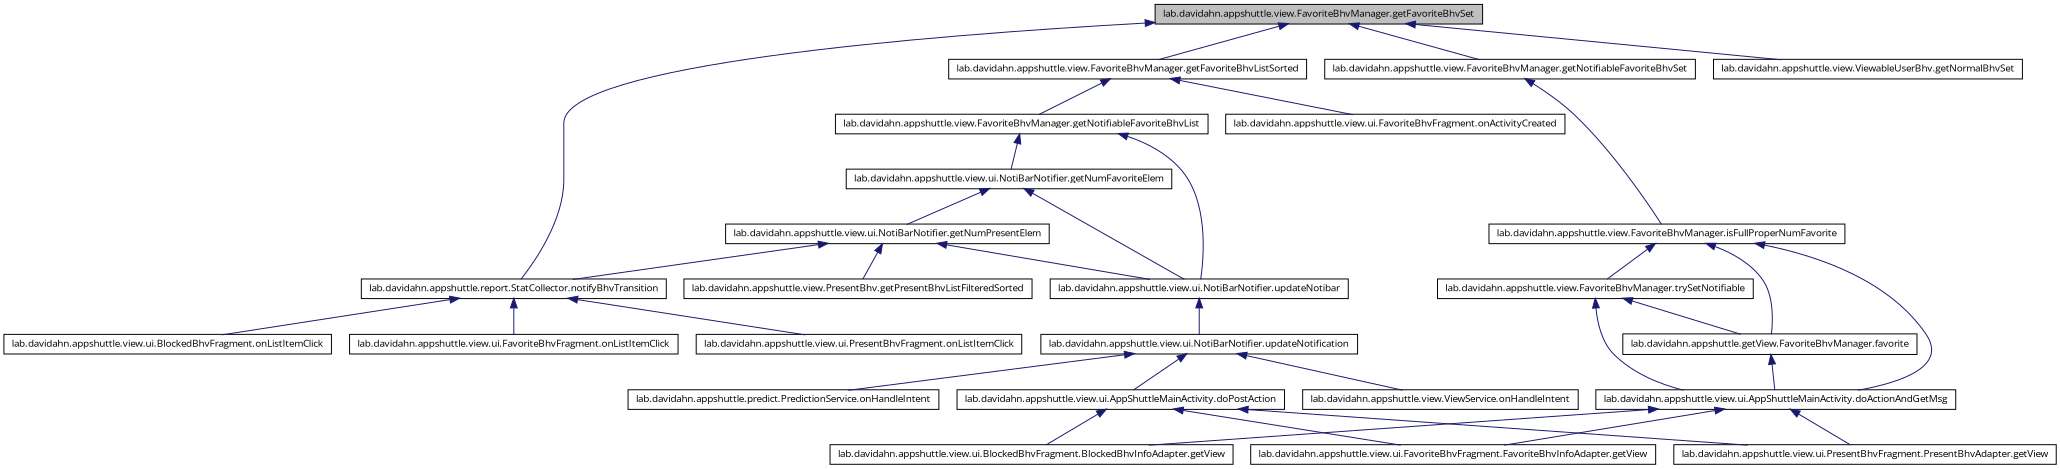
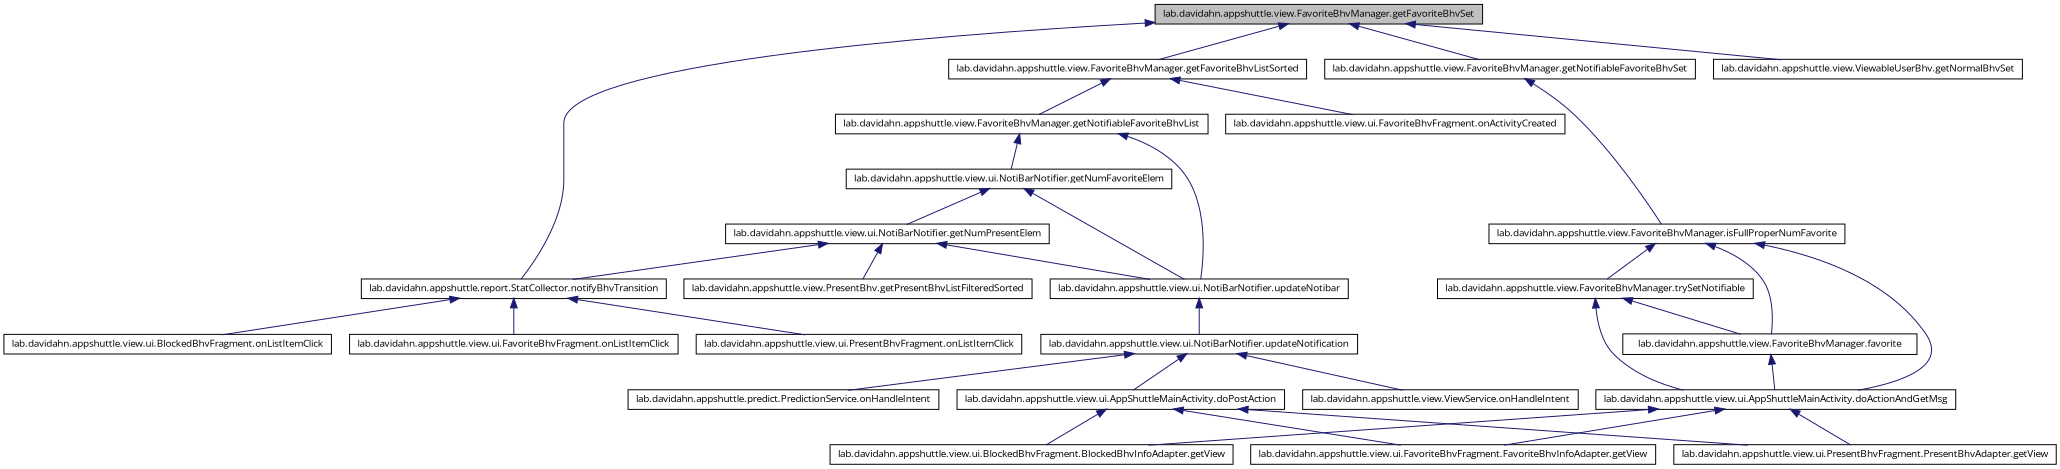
  digraph {
    rankdir=TB
    fontname="Open Sans"
    node [color=black fillcolor=white fontname="Open Sans" fontsize=10 shape=record style=filled]
    edge [color=midnightblue dir=back fontname="Open Sans" fontsize=10 labelfontname=Helvetica labelfontsize=10 style=solid]
    n1 [fillcolor=grey75 fontcolor=black height=0.2 label="lab.davidahn.appshuttle.view.FavoriteBhvManager.getFavoriteBhvSet" width=0.4]
    n2 [height=0.2 label="lab.davidahn.appshuttle.report.StatCollector.notifyBhvTransition" width=0.4]
    n3 [height=0.2 label="lab.davidahn.appshuttle.view.FavoriteBhvManager.getNotifiableFavoriteBhvSet" width=0.4]
    n4 [height=0.2 label="lab.davidahn.appshuttle.view.FavoriteBhvManager.getFavoriteBhvListSorted" width=0.4]
    n5 [height=0.2 label="lab.davidahn.appshuttle.view.ViewableUserBhv.getNormalBhvSet" width=0.4]
    n6 [height=0.2 label="lab.davidahn.appshuttle.view.ui.BlockedBhvFragment.onListItemClick" width=0.4]
    n7 [height=0.2 label="lab.davidahn.appshuttle.view.ui.FavoriteBhvFragment.onListItemClick" width=0.4]
    n8 [height=0.2 label="lab.davidahn.appshuttle.view.ui.PresentBhvFragment.onListItemClick" width=0.4]
    n9 [height=0.2 label="lab.davidahn.appshuttle.view.FavoriteBhvManager.isFullProperNumFavorite" width=0.4]
-   n10 [height=0.2 label="lab.davidahn.appshuttle.getView.FavoriteBhvManager.favorite" width=0.4]
+   n10 [height=0.2 label="lab.davidahn.appshuttle.view.FavoriteBhvManager.favorite" width=0.4]
    n11 [height=0.2 label="lab.davidahn.appshuttle.view.ui.AppShuttleMainActivity.doActionAndGetMsg" width=0.4]
    n12 [height=0.2 label="lab.davidahn.appshuttle.view.FavoriteBhvManager.trySetNotifiable" width=0.4]
    n13 [height=0.2 label="lab.davidahn.appshuttle.view.ui.BlockedBhvFragment.BlockedBhvInfoAdapter.getView" width=0.4]
    n14 [height=0.2 label="lab.davidahn.appshuttle.view.ui.FavoriteBhvFragment.FavoriteBhvInfoAdapter.getView" width=0.4]
    n15 [height=0.2 label="lab.davidahn.appshuttle.view.ui.PresentBhvFragment.PresentBhvAdapter.getView" width=0.4]
    n16 [height=0.2 label="lab.davidahn.appshuttle.view.FavoriteBhvManager.getNotifiableFavoriteBhvList" width=0.4]
    n17 [height=0.2 label="lab.davidahn.appshuttle.view.ui.FavoriteBhvFragment.onActivityCreated" width=0.4]
    n18 [height=0.2 label="lab.davidahn.appshuttle.view.ui.NotiBarNotifier.updateNotibar" width=0.4]
    n19 [height=0.2 label="lab.davidahn.appshuttle.view.ui.NotiBarNotifier.getNumFavoriteElem" width=0.4]
    n20 [height=0.2 label="lab.davidahn.appshuttle.view.ui.NotiBarNotifier.updateNotification" width=0.4]
    n21 [height=0.2 label="lab.davidahn.appshuttle.predict.PredictionService.onHandleIntent" width=0.4]
    n22 [height=0.2 label="lab.davidahn.appshuttle.view.ui.AppShuttleMainActivity.doPostAction" width=0.4]
    n23 [height=0.2 label="lab.davidahn.appshuttle.view.ViewService.onHandleIntent" width=0.4]
    n24 [height=0.2 label="lab.davidahn.appshuttle.view.ui.NotiBarNotifier.getNumPresentElem" width=0.4]
    n25 [height=0.2 label="lab.davidahn.appshuttle.view.PresentBhv.getPresentBhvListFilteredSorted" width=0.4]
    n1 -> n2
    n1 -> n3
    n1 -> n4
    n1 -> n5
    n2 -> n6
    n2 -> n7
    n2 -> n8
    n3 -> n9
    n4 -> n16
    n4 -> n17
    n9 -> n10
    n9 -> n11
    n9 -> n12
    n10 -> n11
    n11 -> n13
    n11 -> n14
    n11 -> n15
    n12 -> n10
    n12 -> n11
    n16 -> n18
    n16 -> n19
    n18 -> n20
    n19 -> n18
    n19 -> n24
    n20 -> n21
    n20 -> n22
    n20 -> n23
    n22 -> n13
    n22 -> n14
    n22 -> n15
    n24 -> n2
    n24 -> n18
    n24 -> n25
  }
